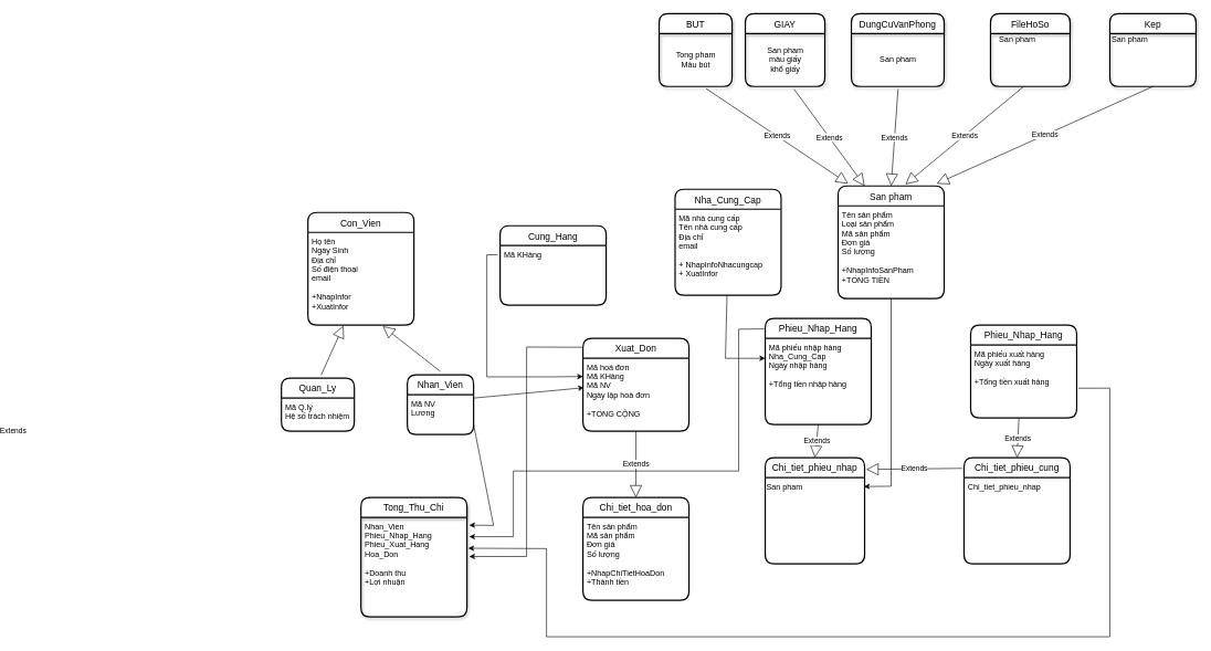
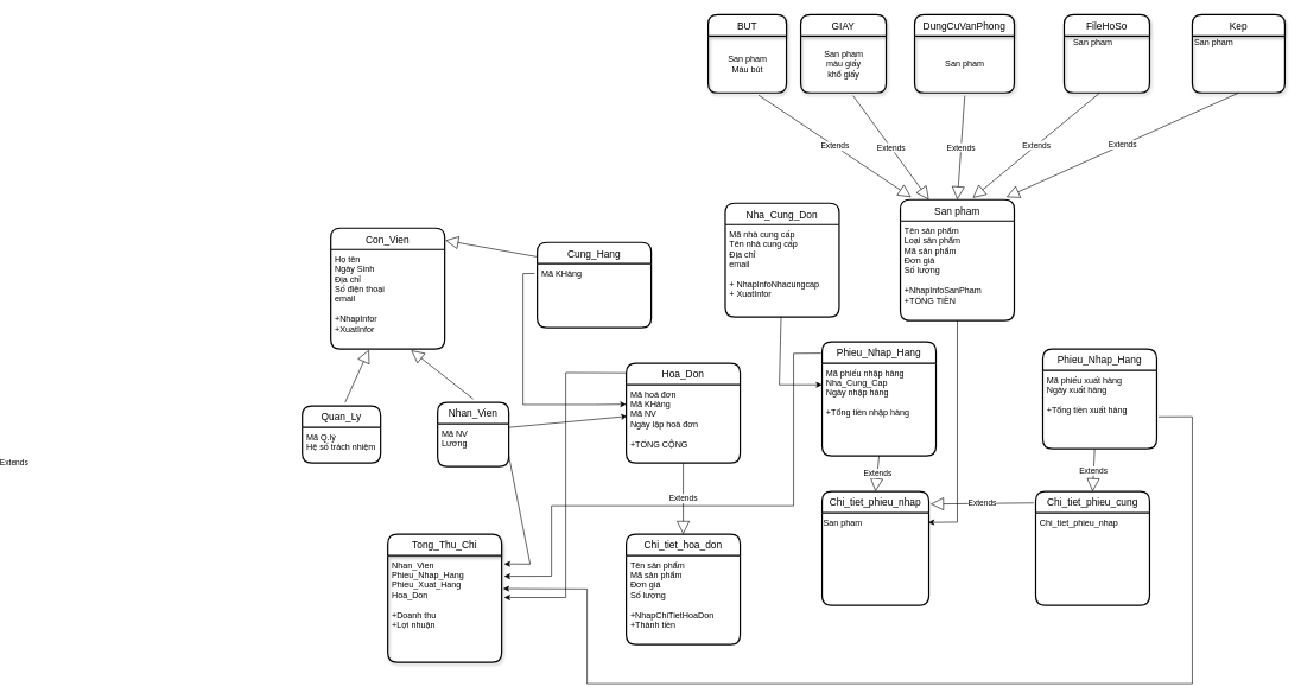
  <mxCell id="0" />
  <mxCell id="1" parent="0" />
  <mxCell id="2" value="Phieu_Nhap_Hang" style="swimlane;childLayout=stackLayout;horizontal=1;startSize=30;horizontalStack=0;rounded=1;fontSize=14;fontStyle=0;strokeWidth=2;resizeParent=0;resizeLast=1;shadow=0;dashed=0;align=center;" parent="1" vertex="1"><mxGeometry x="1060" y="490" width="160" height="140" as="geometry" /></mxCell>
  <mxCell id="3" value="Mã phiếu xuất hàng&#10;Ngày xuất hàng&#10;&#10;+Tổng tiền xuất hàng" style="align=left;strokeColor=none;fillColor=none;spacingLeft=4;fontSize=12;verticalAlign=top;resizable=0;rotatable=0;part=1;" vertex="1" parent="2"><mxGeometry y="30" width="160" height="110" as="geometry" /></mxCell>
  <mxCell id="4" value="Quan_Ly" style="swimlane;childLayout=stackLayout;horizontal=1;startSize=30;horizontalStack=0;rounded=1;fontSize=14;fontStyle=0;strokeWidth=2;resizeParent=0;resizeLast=1;shadow=0;dashed=0;align=center;" parent="1" vertex="1"><mxGeometry x="20" y="570" width="110" height="80" as="geometry" /></mxCell>
  <mxCell id="5" value="Mã Q.lý&#10;Hệ số trách nhiệm" style="align=left;strokeColor=none;fillColor=none;spacingLeft=4;fontSize=12;verticalAlign=top;resizable=0;rotatable=0;part=1;" parent="4" vertex="1"><mxGeometry y="30" width="110" height="50" as="geometry" /></mxCell>
  <mxCell id="6" style="edgeStyle=none;rounded=0;orthogonalLoop=1;jettySize=auto;html=1;entryX=1.021;entryY=0.078;entryDx=0;entryDy=0;entryPerimeter=0;exitX=1;exitY=0.75;exitDx=0;exitDy=0;" edge="1" parent="1" source="8" target="12"><mxGeometry relative="1" as="geometry"><mxPoint x="300" y="660" as="sourcePoint" /><Array as="points"><mxPoint x="340" y="792" /></Array></mxGeometry></mxCell>
  <mxCell id="7" value="Nhan_Vien" style="swimlane;childLayout=stackLayout;horizontal=1;startSize=30;horizontalStack=0;rounded=1;fontSize=14;fontStyle=0;strokeWidth=2;resizeParent=0;resizeLast=1;shadow=0;dashed=0;align=center;" parent="1" vertex="1"><mxGeometry x="210" y="565" width="100" height="90" as="geometry" /></mxCell>
  <mxCell id="8" value="Mã NV&#10;Lương&#10;" style="align=left;strokeColor=none;fillColor=none;spacingLeft=4;fontSize=12;verticalAlign=top;resizable=0;rotatable=0;part=1;" parent="7" vertex="1"><mxGeometry y="30" width="100" height="60" as="geometry" /></mxCell>
  <mxCell id="9" value="Cung_Hang" style="swimlane;childLayout=stackLayout;horizontal=1;startSize=30;horizontalStack=0;rounded=1;fontSize=14;fontStyle=0;strokeWidth=2;resizeParent=0;resizeLast=1;shadow=0;dashed=0;align=center;" parent="1" vertex="1"><mxGeometry x="350" y="340" width="160" height="120" as="geometry" /></mxCell>
  <mxCell id="10" value="Mã KHàng" style="align=left;strokeColor=none;fillColor=none;spacingLeft=4;fontSize=12;verticalAlign=top;resizable=0;rotatable=0;part=1;" vertex="1" parent="9"><mxGeometry y="30" width="160" height="90" as="geometry" /></mxCell>
  <mxCell id="11" value="Tong_Thu_Chi" style="swimlane;childLayout=stackLayout;horizontal=1;startSize=30;horizontalStack=0;rounded=1;fontSize=14;fontStyle=0;strokeWidth=2;resizeParent=0;resizeLast=1;shadow=1;dashed=0;align=center;" parent="1" vertex="1"><mxGeometry x="140" y="750" width="160" height="180" as="geometry" /></mxCell>
  <mxCell id="12" value="Nhan_Vien&#10;Phieu_Nhap_Hang&#10;Phieu_Xuat_Hang&#10;Hoa_Don&#10;&#10;+Doanh thu&#10;+Lợi nhuận" style="align=left;strokeColor=none;fillColor=none;spacingLeft=4;fontSize=12;verticalAlign=top;resizable=0;rotatable=0;part=1;" parent="11" vertex="1"><mxGeometry y="30" width="160" height="150" as="geometry" /></mxCell>
  <mxCell id="13" style="edgeStyle=none;rounded=0;orthogonalLoop=1;jettySize=auto;html=1;entryX=1.021;entryY=0.393;entryDx=0;entryDy=0;exitX=-0.005;exitY=0.095;exitDx=0;exitDy=0;exitPerimeter=0;entryPerimeter=0;" edge="1" parent="1" source="14" target="12"><mxGeometry relative="1" as="geometry"><Array as="points"><mxPoint x="390" y="523" /><mxPoint x="390" y="839" /></Array></mxGeometry></mxCell>
- <mxCell id="14" value="Xuat_Don" style="swimlane;childLayout=stackLayout;horizontal=1;startSize=30;horizontalStack=0;rounded=1;fontSize=14;fontStyle=0;strokeWidth=2;resizeParent=0;resizeLast=1;shadow=0;dashed=0;align=center;" parent="1" vertex="1"><mxGeometry x="475" y="510" width="160" height="140" as="geometry" /></mxCell>
+ <mxCell id="14" value="Hoa_Don" style="swimlane;childLayout=stackLayout;horizontal=1;startSize=30;horizontalStack=0;rounded=1;fontSize=14;fontStyle=0;strokeWidth=2;resizeParent=0;resizeLast=1;shadow=0;dashed=0;align=center;" parent="1" vertex="1"><mxGeometry x="475" y="510" width="160" height="140" as="geometry" /></mxCell>
  <mxCell id="15" value="Mă hoá đơn&#10;Mã KHàng&#10;Mã NV&#10;Ngày lập hoà đơn&#10;&#10;+TỔNG CỘNG" style="align=left;strokeColor=none;fillColor=none;spacingLeft=4;fontSize=12;verticalAlign=top;resizable=0;rotatable=0;part=1;" parent="14" vertex="1"><mxGeometry y="30" width="160" height="110" as="geometry" /></mxCell>
  <mxCell id="16" value="Con_Vien" style="swimlane;childLayout=stackLayout;horizontal=1;startSize=30;horizontalStack=0;rounded=1;fontSize=14;fontStyle=0;strokeWidth=2;resizeParent=0;resizeLast=1;shadow=0;dashed=0;align=center;" parent="1" vertex="1"><mxGeometry x="60" y="320" width="160" height="170" as="geometry" /></mxCell>
  <mxCell id="17" value="Họ tên&#10;Ngày Sinh&#10;Địa chỉ&#10;Số điện thoại&#10;email&#10;&#10;+NhapInfor&#10;+XuatInfor&#10;" style="align=left;strokeColor=none;fillColor=none;spacingLeft=4;fontSize=12;verticalAlign=top;resizable=0;rotatable=0;part=1;" parent="16" vertex="1"><mxGeometry y="30" width="160" height="140" as="geometry" /></mxCell>
  <mxCell id="18" value="San pham" style="swimlane;childLayout=stackLayout;horizontal=1;startSize=30;horizontalStack=0;rounded=1;fontSize=14;fontStyle=0;strokeWidth=2;resizeParent=0;resizeLast=1;shadow=0;dashed=0;align=center;" parent="1" vertex="1"><mxGeometry x="860" y="280" width="160" height="170" as="geometry" /></mxCell>
  <mxCell id="19" value="Tên sản phẩm&#10;Loại sản phẩm&#10;Mã sản phẩm&#10;Đơn giá&#10;Số lượng&#10;&#10;+NhapInfoSanPham&#10;+TỔNG TIỀN" style="align=left;strokeColor=none;fillColor=none;spacingLeft=4;fontSize=12;verticalAlign=top;resizable=0;rotatable=0;part=1;" parent="18" vertex="1"><mxGeometry y="30" width="160" height="140" as="geometry" /></mxCell>
  <mxCell id="20" value="DungCuVanPhong" style="swimlane;childLayout=stackLayout;horizontal=1;startSize=30;horizontalStack=0;rounded=1;fontSize=14;fontStyle=0;strokeWidth=2;resizeParent=0;resizeLast=1;shadow=1;dashed=0;align=center;" parent="1" vertex="1"><mxGeometry x="880" y="20" width="140" height="110" as="geometry" /></mxCell>
  <mxCell id="21" value="San pham&lt;br&gt;" style="text;html=1;align=center;verticalAlign=middle;resizable=0;points=[];autosize=1;strokeColor=none;fillColor=none;" parent="20" vertex="1"><mxGeometry y="30" width="140" height="80" as="geometry" /></mxCell>
  <mxCell id="22" value="GIAY" style="swimlane;childLayout=stackLayout;horizontal=1;startSize=30;horizontalStack=0;rounded=1;fontSize=14;fontStyle=0;strokeWidth=2;resizeParent=0;resizeLast=1;shadow=1;dashed=0;align=center;" parent="1" vertex="1"><mxGeometry x="720" y="20" width="120" height="110" as="geometry" /></mxCell>
  <mxCell id="23" value="San pham&lt;br&gt;màu giấy&lt;br&gt;khổ giấy" style="text;html=1;align=center;verticalAlign=middle;resizable=0;points=[];autosize=1;strokeColor=none;fillColor=none;" parent="22" vertex="1"><mxGeometry y="30" width="120" height="80" as="geometry" /></mxCell>
  <mxCell id="24" value="FileHoSo" style="swimlane;childLayout=stackLayout;horizontal=1;startSize=30;horizontalStack=0;rounded=1;fontSize=14;fontStyle=0;strokeWidth=2;resizeParent=0;resizeLast=1;shadow=1;dashed=0;align=center;" parent="1" vertex="1"><mxGeometry x="1090" y="20" width="120" height="110" as="geometry" /></mxCell>
  <mxCell id="25" value="BUT" style="swimlane;childLayout=stackLayout;horizontal=1;startSize=30;horizontalStack=0;rounded=1;fontSize=14;fontStyle=0;strokeWidth=2;resizeParent=0;resizeLast=1;shadow=1;dashed=0;align=center;" parent="1" vertex="1"><mxGeometry x="590" y="20" width="110" height="110" as="geometry" /></mxCell>
- <mxCell id="26" value="Tong pham&lt;br&gt;Màu bút" style="text;html=1;align=center;verticalAlign=middle;resizable=0;points=[];autosize=1;strokeColor=none;fillColor=none;" parent="25" vertex="1"><mxGeometry y="30" width="110" height="80" as="geometry" /></mxCell>
+ <mxCell id="26" value="San pham&lt;br&gt;Màu bút" style="text;html=1;align=center;verticalAlign=middle;resizable=0;points=[];autosize=1;strokeColor=none;fillColor=none;" parent="25" vertex="1"><mxGeometry y="30" width="110" height="80" as="geometry" /></mxCell>
  <mxCell id="27" value="Kep" style="swimlane;childLayout=stackLayout;horizontal=1;startSize=30;horizontalStack=0;rounded=1;fontSize=14;fontStyle=0;strokeWidth=2;resizeParent=0;resizeLast=1;shadow=1;dashed=0;align=center;" parent="1" vertex="1"><mxGeometry x="1270" y="20" width="130" height="110" as="geometry" /></mxCell>
  <mxCell id="28" value="San pham" style="text;html=1;align=center;verticalAlign=middle;resizable=0;points=[];autosize=1;strokeColor=none;fillColor=none;" parent="1" vertex="1"><mxGeometry x="1095" y="50" width="70" height="20" as="geometry" /></mxCell>
  <mxCell id="29" value="San pham" style="text;html=1;align=center;verticalAlign=middle;resizable=0;points=[];autosize=1;strokeColor=none;fillColor=none;" parent="1" vertex="1"><mxGeometry x="1265" y="50" width="70" height="20" as="geometry" /></mxCell>
  <mxCell id="30" value="Phieu_Nhap_Hang" style="swimlane;childLayout=stackLayout;horizontal=1;startSize=30;horizontalStack=0;rounded=1;fontSize=14;fontStyle=0;strokeWidth=2;resizeParent=0;resizeLast=1;shadow=0;dashed=0;align=center;" vertex="1" parent="1"><mxGeometry x="750" y="480" width="160" height="160" as="geometry" /></mxCell>
  <mxCell id="31" value="Mã phiếu nhập hàng&#10;Nha_Cung_Cap&#10;Ngày nhập hàng&#10;&#10;+Tổng tiền nhập hàng" style="align=left;strokeColor=none;fillColor=none;spacingLeft=4;fontSize=12;verticalAlign=top;resizable=0;rotatable=0;part=1;" vertex="1" parent="30"><mxGeometry y="30" width="160" height="130" as="geometry" /></mxCell>
  <mxCell id="32" value="Chi_tiet_phieu_nhap" style="swimlane;childLayout=stackLayout;horizontal=1;startSize=30;horizontalStack=0;rounded=1;fontSize=14;fontStyle=0;strokeWidth=2;resizeParent=0;resizeLast=1;shadow=0;dashed=0;align=center;" vertex="1" parent="1"><mxGeometry x="750" y="690" width="150" height="160" as="geometry" /></mxCell>
  <mxCell id="33" value="San pham" style="text;whiteSpace=wrap;html=1;" vertex="1" parent="32"><mxGeometry y="30" width="150" height="130" as="geometry" /></mxCell>
  <mxCell id="34" value="Chi_tiet_phieu_cung" style="swimlane;childLayout=stackLayout;horizontal=1;startSize=30;horizontalStack=0;rounded=1;fontSize=14;fontStyle=0;strokeWidth=2;resizeParent=0;resizeLast=1;shadow=0;dashed=0;align=center;" vertex="1" parent="1"><mxGeometry x="1050" y="690" width="160" height="160" as="geometry" /></mxCell>
  <mxCell id="35" value="Chi_tiet_phieu_nhap" style="align=left;strokeColor=none;fillColor=none;spacingLeft=4;fontSize=12;verticalAlign=top;resizable=0;rotatable=0;part=1;" vertex="1" parent="34"><mxGeometry y="30" width="160" height="130" as="geometry" /></mxCell>
  <mxCell id="36" value="Chi_tiet_hoa_don" style="swimlane;childLayout=stackLayout;horizontal=1;startSize=30;horizontalStack=0;rounded=1;fontSize=14;fontStyle=0;strokeWidth=2;resizeParent=0;resizeLast=1;shadow=0;dashed=0;align=center;" vertex="1" parent="1"><mxGeometry x="475" y="750" width="160" height="155" as="geometry" /></mxCell>
  <mxCell id="37" value="Tên sản phẩm&#10;Mã sản phẩm&#10;Đơn giá&#10;Số lượng&#10;&#10;+NhapChiTietHoaDon&#10;+Thành tiền" style="align=left;strokeColor=none;fillColor=none;spacingLeft=4;fontSize=12;verticalAlign=top;resizable=0;rotatable=0;part=1;" vertex="1" parent="36"><mxGeometry y="30" width="160" height="125" as="geometry" /></mxCell>
+ <mxCell id="38" value="" style="endArrow=block;endSize=16;endFill=0;html=1;rounded=0;exitX=0.002;exitY=0.17;exitDx=0;exitDy=0;entryX=1.005;entryY=0.101;entryDx=0;entryDy=0;entryPerimeter=0;exitPerimeter=0;" edge="1" parent="1" source="9" target="16"><mxGeometry x="1" y="-210" width="160" relative="1" as="geometry"><mxPoint x="190" y="430" as="sourcePoint" /><mxPoint x="350" y="430" as="targetPoint" /><mxPoint x="-217" y="100" as="offset" /></mxGeometry></mxCell>
  <mxCell id="39" value="Extends" style="endArrow=block;endSize=16;endFill=0;html=1;rounded=0;entryX=0.335;entryY=1.006;entryDx=0;entryDy=0;entryPerimeter=0;" edge="1" parent="1" target="17"><mxGeometry x="-1" y="247" width="160" relative="1" as="geometry"><mxPoint x="80" y="565" as="sourcePoint" /><mxPoint x="240" y="565" as="targetPoint" /><mxPoint x="-240" y="187" as="offset" /></mxGeometry></mxCell>
  <mxCell id="40" value="" style="endArrow=block;endSize=16;endFill=0;html=1;rounded=0;entryX=0.705;entryY=1.011;entryDx=0;entryDy=0;entryPerimeter=0;" edge="1" parent="1" target="17"><mxGeometry width="160" relative="1" as="geometry"><mxPoint x="260" y="560" as="sourcePoint" /><mxPoint x="370" y="540" as="targetPoint" /></mxGeometry></mxCell>
  <mxCell id="41" value="Extends" style="endArrow=block;endSize=16;endFill=0;html=1;rounded=0;exitX=0.644;exitY=1.04;exitDx=0;exitDy=0;exitPerimeter=0;entryX=0.095;entryY=-0.02;entryDx=0;entryDy=0;entryPerimeter=0;" edge="1" parent="1" source="26" target="18"><mxGeometry width="160" relative="1" as="geometry"><mxPoint x="860" y="230" as="sourcePoint" /><mxPoint x="1020" y="230" as="targetPoint" /></mxGeometry></mxCell>
  <mxCell id="42" value="Extends" style="endArrow=block;endSize=16;endFill=0;html=1;rounded=0;exitX=0.613;exitY=1.05;exitDx=0;exitDy=0;exitPerimeter=0;entryX=0.25;entryY=0;entryDx=0;entryDy=0;" edge="1" parent="1" source="23" target="18"><mxGeometry width="160" relative="1" as="geometry"><mxPoint x="860" y="230" as="sourcePoint" /><mxPoint x="1020" y="230" as="targetPoint" /></mxGeometry></mxCell>
  <mxCell id="43" value="Extends" style="endArrow=block;endSize=16;endFill=0;html=1;rounded=0;exitX=0.503;exitY=1.05;exitDx=0;exitDy=0;exitPerimeter=0;entryX=0.5;entryY=0;entryDx=0;entryDy=0;" edge="1" parent="1" source="21" target="18"><mxGeometry width="160" relative="1" as="geometry"><mxPoint x="860" y="230" as="sourcePoint" /><mxPoint x="1020" y="230" as="targetPoint" /></mxGeometry></mxCell>
  <mxCell id="44" value="Extends" style="endArrow=block;endSize=16;endFill=0;html=1;rounded=0;entryX=0.635;entryY=-0.014;entryDx=0;entryDy=0;entryPerimeter=0;" edge="1" parent="1" target="18"><mxGeometry width="160" relative="1" as="geometry"><mxPoint x="1140" y="130" as="sourcePoint" /><mxPoint x="1020" y="230" as="targetPoint" /></mxGeometry></mxCell>
  <mxCell id="45" value="Extends" style="endArrow=block;endSize=16;endFill=0;html=1;rounded=0;exitX=0.5;exitY=1;exitDx=0;exitDy=0;entryX=0.93;entryY=-0.02;entryDx=0;entryDy=0;entryPerimeter=0;" edge="1" parent="1" source="27" target="18"><mxGeometry width="160" relative="1" as="geometry"><mxPoint x="860" y="230" as="sourcePoint" /><mxPoint x="1020" y="230" as="targetPoint" /></mxGeometry></mxCell>
  <mxCell id="46" value="Extends" style="endArrow=block;endSize=16;endFill=0;html=1;rounded=0;exitX=-0.017;exitY=0.1;exitDx=0;exitDy=0;exitPerimeter=0;entryX=1.016;entryY=0.11;entryDx=0;entryDy=0;entryPerimeter=0;" edge="1" parent="1" source="34" target="32"><mxGeometry width="160" relative="1" as="geometry"><mxPoint x="860" y="630" as="sourcePoint" /><mxPoint x="1020" y="630" as="targetPoint" /></mxGeometry></mxCell>
- <mxCell id="47" value="Nha_Cung_Cap" style="swimlane;childLayout=stackLayout;horizontal=1;startSize=30;horizontalStack=0;rounded=1;fontSize=14;fontStyle=0;strokeWidth=2;resizeParent=0;resizeLast=1;shadow=0;dashed=0;align=center;" vertex="1" parent="1"><mxGeometry x="614" y="285" width="160" height="160" as="geometry" /></mxCell>
+ <mxCell id="47" value="Nha_Cung_Don" style="swimlane;childLayout=stackLayout;horizontal=1;startSize=30;horizontalStack=0;rounded=1;fontSize=14;fontStyle=0;strokeWidth=2;resizeParent=0;resizeLast=1;shadow=0;dashed=0;align=center;" vertex="1" parent="1"><mxGeometry x="614" y="285" width="160" height="160" as="geometry" /></mxCell>
  <mxCell id="48" value="Mã nhà cung cấp&#10;Tên nhà cung cấp&#10;Địa chỉ&#10;email&#10;&#10;+ NhapInfoNhacungcap&#10;+ XuatInfor" style="align=left;strokeColor=none;fillColor=none;spacingLeft=4;fontSize=12;verticalAlign=top;resizable=0;rotatable=0;part=1;" vertex="1" parent="47"><mxGeometry y="30" width="160" height="130" as="geometry" /></mxCell>
  <mxCell id="49" style="edgeStyle=none;rounded=0;orthogonalLoop=1;jettySize=auto;html=1;" edge="1" parent="1" source="48"><mxGeometry relative="1" as="geometry"><mxPoint x="750" y="540" as="targetPoint" /><Array as="points"><mxPoint x="690" y="540" /></Array></mxGeometry></mxCell>
  <mxCell id="50" value="Extends" style="endArrow=block;endSize=16;endFill=0;html=1;rounded=0;exitX=0.5;exitY=1;exitDx=0;exitDy=0;entryX=0.5;entryY=0;entryDx=0;entryDy=0;" edge="1" parent="1" source="15" target="36"><mxGeometry width="160" relative="1" as="geometry"><mxPoint x="650" y="670" as="sourcePoint" /><mxPoint x="810" y="670" as="targetPoint" /></mxGeometry></mxCell>
  <mxCell id="51" style="edgeStyle=none;rounded=0;orthogonalLoop=1;jettySize=auto;html=1;entryX=0;entryY=0.25;entryDx=0;entryDy=0;exitX=-0.024;exitY=0.152;exitDx=0;exitDy=0;exitPerimeter=0;" edge="1" parent="1" source="10" target="15"><mxGeometry relative="1" as="geometry"><Array as="points"><mxPoint x="330" y="384" /><mxPoint x="330" y="568" /><mxPoint x="430" y="568" /></Array></mxGeometry></mxCell>
  <mxCell id="52" style="edgeStyle=none;rounded=0;orthogonalLoop=1;jettySize=auto;html=1;entryX=0.009;entryY=0.403;entryDx=0;entryDy=0;entryPerimeter=0;" edge="1" parent="1" target="15"><mxGeometry relative="1" as="geometry"><mxPoint x="310" y="600" as="sourcePoint" /></mxGeometry></mxCell>
  <mxCell id="53" style="edgeStyle=none;rounded=0;orthogonalLoop=1;jettySize=auto;html=1;exitX=-0.01;exitY=0.098;exitDx=0;exitDy=0;exitPerimeter=0;entryX=1.021;entryY=0.194;entryDx=0;entryDy=0;entryPerimeter=0;" edge="1" parent="1" source="30" target="12"><mxGeometry relative="1" as="geometry"><Array as="points"><mxPoint x="710" y="496" /><mxPoint x="710" y="710" /><mxPoint x="370" y="710" /><mxPoint x="370" y="809" /></Array></mxGeometry></mxCell>
  <mxCell id="54" style="edgeStyle=none;rounded=0;orthogonalLoop=1;jettySize=auto;html=1;entryX=1.012;entryY=0.31;entryDx=0;entryDy=0;entryPerimeter=0;exitX=1.016;exitY=0.592;exitDx=0;exitDy=0;exitPerimeter=0;" edge="1" parent="1" source="3" target="12"><mxGeometry relative="1" as="geometry"><Array as="points"><mxPoint x="1270" y="585" /><mxPoint x="1270" y="960" /><mxPoint x="420" y="960" /><mxPoint x="420" y="827" /></Array></mxGeometry></mxCell>
  <mxCell id="55" style="edgeStyle=none;rounded=0;orthogonalLoop=1;jettySize=auto;html=1;entryX=0.993;entryY=0.103;entryDx=0;entryDy=0;entryPerimeter=0;" edge="1" parent="1" source="19" target="33"><mxGeometry relative="1" as="geometry"><Array as="points"><mxPoint x="940" y="733" /></Array></mxGeometry></mxCell>
  <mxCell id="56" value="Extends" style="endArrow=block;endSize=16;endFill=0;html=1;rounded=0;entryX=0.5;entryY=0;entryDx=0;entryDy=0;exitX=0.5;exitY=1;exitDx=0;exitDy=0;" edge="1" parent="1" source="31" target="32"><mxGeometry width="160" relative="1" as="geometry"><mxPoint x="480" y="600" as="sourcePoint" /><mxPoint x="640" y="600" as="targetPoint" /></mxGeometry></mxCell>
  <mxCell id="57" value="Extends" style="endArrow=block;endSize=16;endFill=0;html=1;rounded=0;exitX=0.455;exitY=1.008;exitDx=0;exitDy=0;exitPerimeter=0;entryX=0.5;entryY=0;entryDx=0;entryDy=0;" edge="1" parent="1" source="3" target="34"><mxGeometry width="160" relative="1" as="geometry"><mxPoint x="870" y="600" as="sourcePoint" /><mxPoint x="1030" y="600" as="targetPoint" /></mxGeometry></mxCell>
